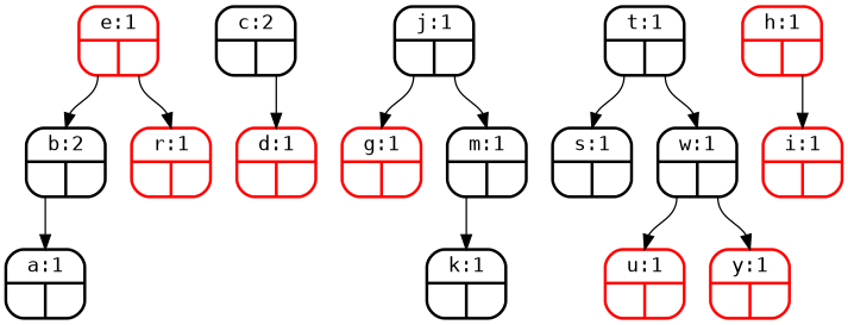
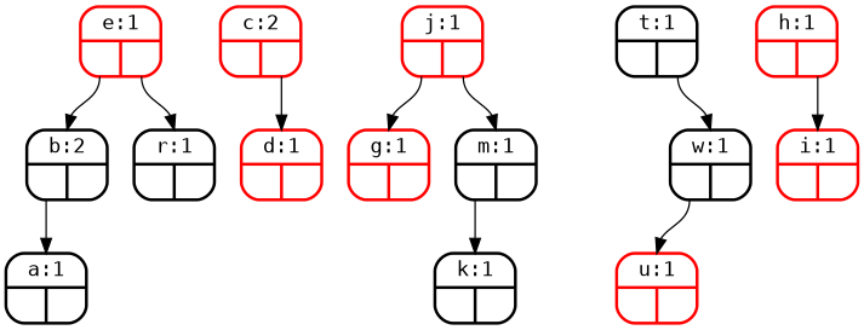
  digraph {
    fontname="DejaVu Sans Mono"
    node [color=black fontname="DejaVu Sans Mono" penwidth=2 shape=Mrecord]
    edge [fontname="DejaVu Sans Mono" headport=f0 tailport=f1]
    n1 [color=red label="{<f0>e:1|{<f1>|<f2>}}"]
    n2 [label="{<f0>b:2|{<f1>|<f2>}}"]
-   n3 [color=red label="{<f0>r:1|{<f1>|<f2>}}"]
+   n3 [label="{<f0>r:1|{<f1>|<f2>}}"]
    n4 [label="{<f0>a:1|{<f1>|<f2>}}"]
-   n5 [label="{<f0>c:2|{<f1>|<f2>}}"]
+   n5 [color=red label="{<f0>c:2|{<f1>|<f2>}}"]
    n6 [color=red label="{<f0>d:1|{<f1>|<f2>}}"]
-   n7 [label="{<f0>j:1|{<f1>|<f2>}}"]
+   n7 [color=red label="{<f0>j:1|{<f1>|<f2>}}"]
    n8 [color=red label="{<f0>g:1|{<f1>|<f2>}}"]
    n9 [label="{<f0>m:1|{<f1>|<f2>}}"]
    n10 [label="{<f0>t:1|{<f1>|<f2>}}"]
-   n11 [label="{<f0>s:1|{<f1>|<f2>}}"]
    n12 [label="{<f0>w:1|{<f1>|<f2>}}"]
    n13 [label="{<f0>k:1|{<f1>|<f2>}}"]
    n14 [color=red label="{<f0>h:1|{<f1>|<f2>}}"]
    n15 [color=red label="{<f0>i:1|{<f1>|<f2>}}"]
    n16 [color=red label="{<f0>u:1|{<f1>|<f2>}}"]
-   n17 [color=red label="{<f0>y:1|{<f1>|<f2>}}"]
    n1 -> n2
    n1 -> n3 [tailport=f2]
    n2 -> n4
    n5 -> n6 [tailport=f2]
    n7 -> n8
    n7 -> n9 [tailport=f2]
    n9 -> n13
-   n10 -> n11
    n10 -> n12 [tailport=f2]
    n12 -> n16
-   n12 -> n17 [tailport=f2]
    n14 -> n15 [tailport=f2]
  }
